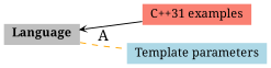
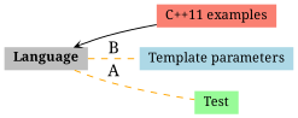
  digraph {
    fontname="Noto Serif"
    rankdir=LR
    node [color=black fontname="Noto Serif" fontsize=12 shape=plaintext style=filled]
    edge [arrowhead=open arrowsize=0.5 arrowtail=open dir=none fontname="Noto Serif" fontsize=15 labelfontsize=15 shape=plaintext style=dashed color=orange]
-   n1 [fillcolor=salmon height=0.2 label="C++31 examples" width=0.4]
+   n1 [fillcolor=salmon height=0.2 label="C++11 examples" width=0.4]
    n2 [fillcolor=grey75 fontcolor=black height=0.2 label=<<b>Language</b>> width=0.4]
    n3 [fillcolor=lightblue height=0.2 label="Template parameters" width=0.4]
+   n4 [fillcolor=palegreen height=0.2 label=Test width=0.4]
    n2 -> n1 [dir=back style=solid color=""]
-   n2 -> n3 [label=A]
+   n2 -> n3 [label=B]
+   n2 -> n4 [label=A]
  }
